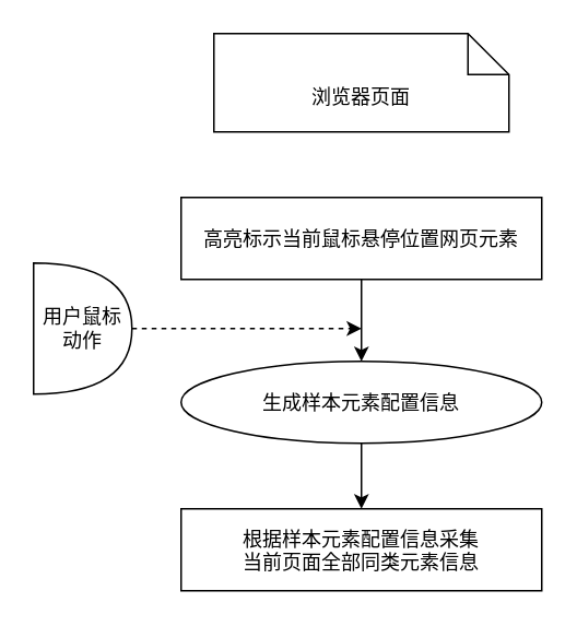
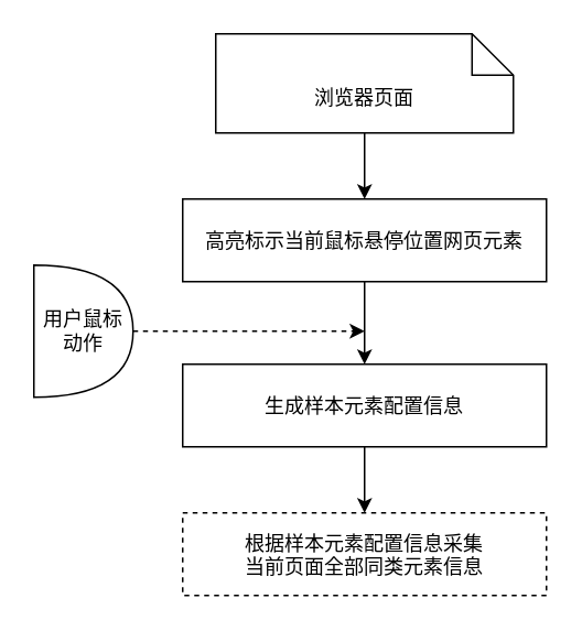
  <mxCell id="0" />
  <mxCell id="1" parent="0" />
  <mxCell id="2" style="edgeStyle=orthogonalEdgeStyle;rounded=0;orthogonalLoop=1;jettySize=auto;html=1;dashed=1;" edge="1" parent="1" source="3"><mxGeometry relative="1" as="geometry"><mxPoint x="220" y="200" as="targetPoint" /></mxGeometry></mxCell>
  <mxCell id="3" value="用户鼠标动作" style="shape=or;whiteSpace=wrap;html=1;" vertex="1" parent="1"><mxGeometry x="20" y="160" width="60" height="80" as="geometry" /></mxCell>
+ <mxCell id="4" value="" style="edgeStyle=orthogonalEdgeStyle;rounded=0;orthogonalLoop=1;jettySize=auto;html=1;" edge="1" parent="1" source="5" target="7"><mxGeometry relative="1" as="geometry" /></mxCell>
  <mxCell id="5" value="浏览器页面" style="shape=note2;boundedLbl=1;whiteSpace=wrap;html=1;size=25;verticalAlign=top;align=center;" vertex="1" parent="1"><mxGeometry x="130" y="20" width="180" height="60" as="geometry" /></mxCell>
  <mxCell id="6" value="" style="edgeStyle=orthogonalEdgeStyle;rounded=0;orthogonalLoop=1;jettySize=auto;html=1;" edge="1" parent="1" source="7" target="9"><mxGeometry relative="1" as="geometry" /></mxCell>
  <mxCell id="7" value="高亮标示当前鼠标悬停位置网页元素" style="fontStyle=0;fontSize=12;" vertex="1" parent="1"><mxGeometry x="110" y="120" width="220" height="50" as="geometry" /></mxCell>
  <mxCell id="8" value="" style="edgeStyle=orthogonalEdgeStyle;rounded=0;orthogonalLoop=1;jettySize=auto;html=1;" edge="1" parent="1" source="9" target="10"><mxGeometry relative="1" as="geometry" /></mxCell>
- <mxCell id="9" value="生成样本元素配置信息" style="ellipse;fontStyle=0;fontSize=12;" vertex="1" parent="1"><mxGeometry x="110" y="220" width="220" height="50" as="geometry" /></mxCell>
- <mxCell id="10" value="根据样本元素配置信息采集&#10;当前页面全部同类元素信息" style="fontStyle=0;fontSize=12;" vertex="1" parent="1"><mxGeometry x="110" y="310" width="220" height="50" as="geometry" /></mxCell>
+ <mxCell id="9" value="生成样本元素配置信息" style="fontStyle=0;fontSize=12;" vertex="1" parent="1"><mxGeometry x="110" y="220" width="220" height="50" as="geometry" /></mxCell>
+ <mxCell id="10" value="根据样本元素配置信息采集&#10;当前页面全部同类元素信息" style="fontStyle=0;fontSize=12;dashed=1;" vertex="1" parent="1"><mxGeometry x="110" y="310" width="220" height="50" as="geometry" /></mxCell>
